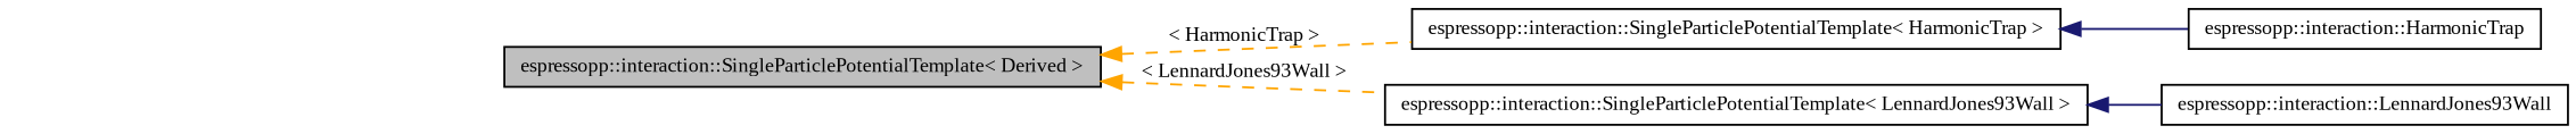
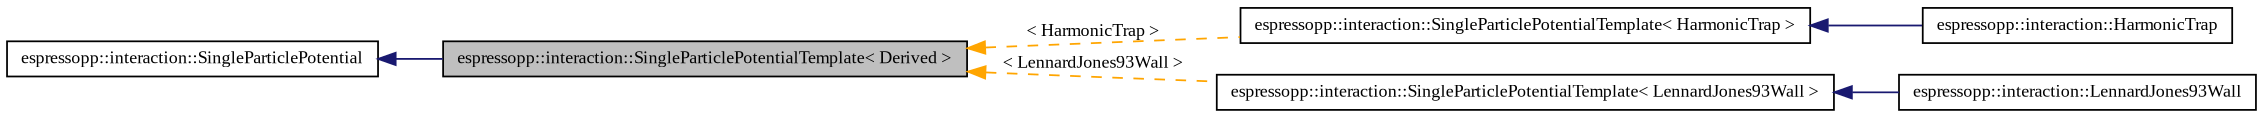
  digraph {
    rankdir=LR
    fontname="Liberation Serif"
    node [color=black fillcolor=white fontname="Liberation Serif" fontsize=10 shape=record style=filled]
    edge [color=midnightblue dir=back fontname="Liberation Serif" fontsize=10 labelfontname=Helvetica labelfontsize=10 style=solid]
    n1 [fillcolor=grey75 fontcolor=black height=0.2 label="espressopp::interaction::SingleParticlePotentialTemplate\< Derived \>" width=0.4]
    n2 [height=0.2 label="espressopp::interaction::SingleParticlePotentialTemplate\< HarmonicTrap \>" width=0.4]
    n3 [height=0.2 label="espressopp::interaction::SingleParticlePotentialTemplate\< LennardJones93Wall \>" width=0.4]
+   n4 [height=0.2 label="espressopp::interaction::SingleParticlePotential" width=0.4]
    n5 [height=0.2 label="espressopp::interaction::HarmonicTrap" width=0.4]
    n6 [height=0.2 label="espressopp::interaction::LennardJones93Wall" width=0.4]
    n1 -> n2 [color=orange label=" \< HarmonicTrap \>" style=dashed]
    n1 -> n3 [color=orange label=" \< LennardJones93Wall \>" style=dashed]
    n2 -> n5
    n3 -> n6
+   n4 -> n1
  }
